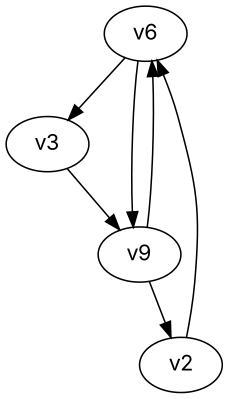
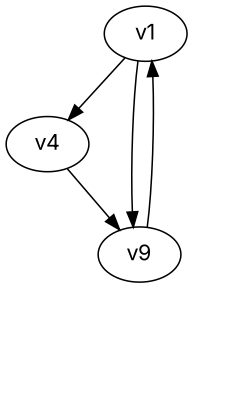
  digraph {
    fontname=Inter
    node [fontname=Inter]
    edge [fontname=Inter]
-   v1 [label=v6]
-   v3
+   v1
+   v3 [label=v4]
    n3 [label=v9]
-   v2
    v1 -> v3
    v1 -> n3
    v3 -> n3
    n3 -> v1
-   n3 -> v2
-   v2 -> v1
  }
